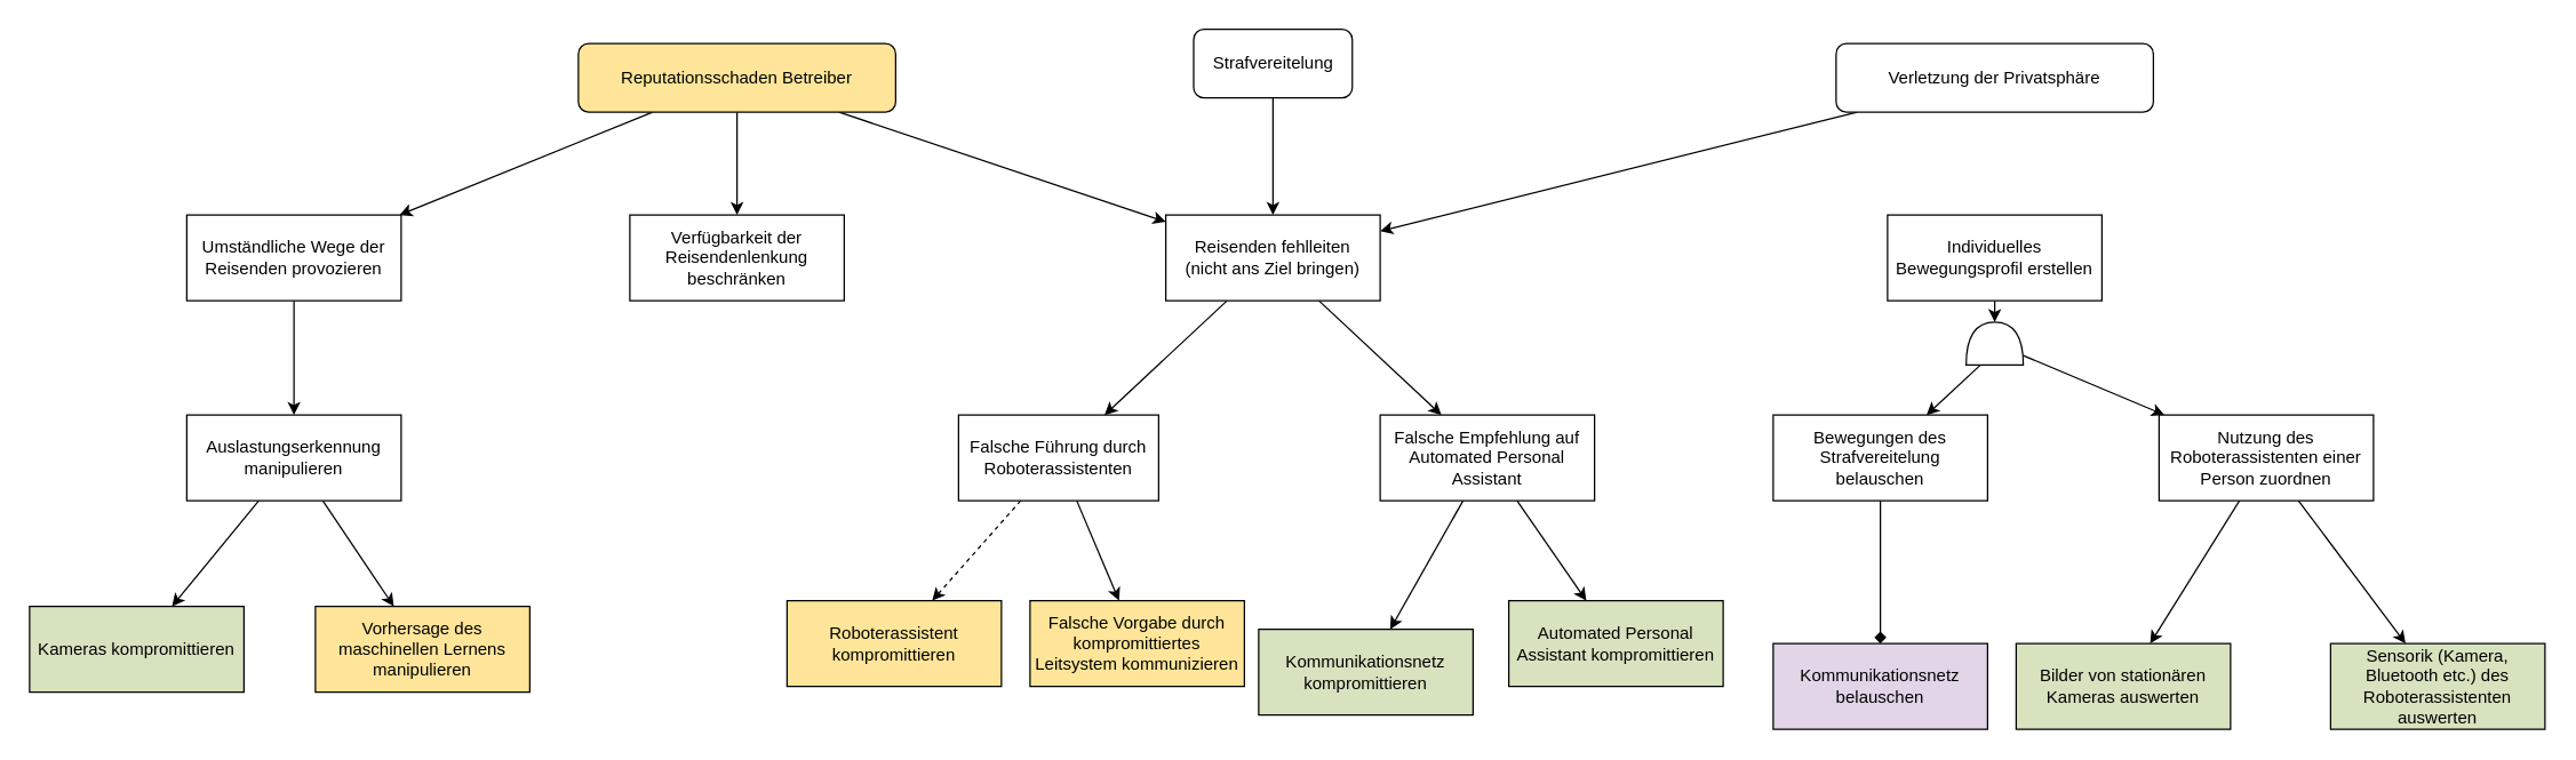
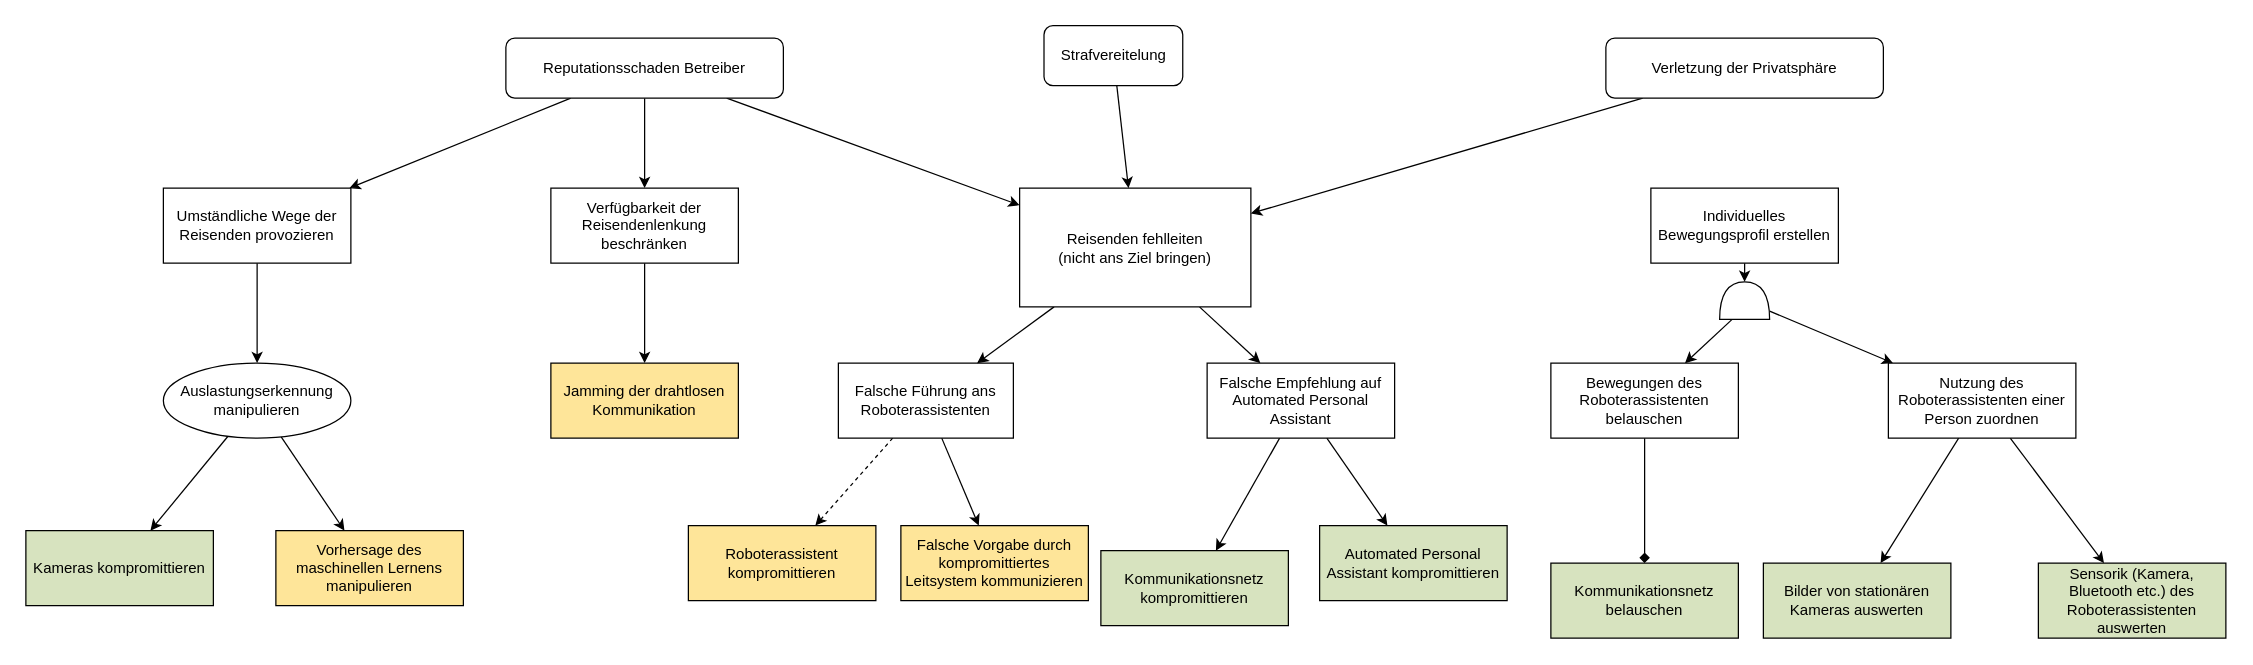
  <mxCell id="0" />
  <mxCell id="1" parent="0" />
  <mxCell id="2" style="edgeStyle=none;rounded=0;orthogonalLoop=1;jettySize=auto;dashed=1;" parent="1" source="4" target="32" edge="1"><mxGeometry relative="1" as="geometry" /></mxCell>
  <mxCell id="3" style="edgeStyle=none;rounded=0;orthogonalLoop=1;jettySize=auto;" parent="1" source="4" target="35" edge="1"><mxGeometry relative="1" as="geometry" /></mxCell>
- <mxCell id="4" value="Falsche Führung durch Roboterassistenten" style="whiteSpace=wrap;" parent="1" vertex="1"><mxGeometry x="670" y="290" width="140" height="60" as="geometry" /></mxCell>
+ <mxCell id="4" value="Falsche Führung ans Roboterassistenten" style="whiteSpace=wrap;" parent="1" vertex="1"><mxGeometry x="670" y="290" width="140" height="60" as="geometry" /></mxCell>
  <mxCell id="5" style="edgeStyle=none;rounded=0;orthogonalLoop=1;jettySize=auto;" parent="1" source="7" target="13" edge="1"><mxGeometry relative="1" as="geometry" /></mxCell>
  <mxCell id="6" style="edgeStyle=none;rounded=0;orthogonalLoop=1;jettySize=auto;" parent="1" source="7" target="12" edge="1"><mxGeometry relative="1" as="geometry" /></mxCell>
- <mxCell id="7" value="Auslastungserkennung manipulieren" style="whiteSpace=wrap;" parent="1" vertex="1"><mxGeometry x="130" y="290" width="150" height="60" as="geometry" /></mxCell>
+ <mxCell id="7" value="Auslastungserkennung manipulieren" style="ellipse;whiteSpace=wrap;" parent="1" vertex="1"><mxGeometry x="130" y="290" width="150" height="60" as="geometry" /></mxCell>
+ <mxCell id="8" value="Jamming der drahtlosen Kommunikation" style="fillColor=#fee599;whiteSpace=wrap;" parent="1" vertex="1"><mxGeometry x="440" y="290" width="150" height="60" as="geometry" /></mxCell>
  <mxCell id="9" style="edgeStyle=none;rounded=0;orthogonalLoop=1;jettySize=auto;exitX=0;exitY=0.25;exitDx=0;exitDy=0;exitPerimeter=0;" parent="1" source="23" target="21" edge="1"><mxGeometry relative="1" as="geometry" /></mxCell>
  <mxCell id="10" style="edgeStyle=none;rounded=0;orthogonalLoop=1;jettySize=auto;entryX=1;entryY=0.5;entryDx=0;entryDy=0;entryPerimeter=0;" parent="1" source="11" target="23" edge="1"><mxGeometry relative="1" as="geometry" /></mxCell>
  <mxCell id="11" value="Individuelles Bewegungsprofil erstellen" style="whiteSpace=wrap;" parent="1" vertex="1"><mxGeometry x="1320" y="150" width="150" height="60" as="geometry" /></mxCell>
  <mxCell id="12" value="Vorhersage des maschinellen Lernens manipulieren" style="fillColor=#fee599;whiteSpace=wrap;" parent="1" vertex="1"><mxGeometry x="220" y="424" width="150" height="60" as="geometry" /></mxCell>
  <mxCell id="13" value="Kameras kompromittieren" style="whiteSpace=wrap;fillColor=#d7e3bf;" parent="1" vertex="1"><mxGeometry x="20" y="424" width="150" height="60" as="geometry" /></mxCell>
  <mxCell id="14" style="rounded=0;orthogonalLoop=1;jettySize=auto;" parent="1" source="16" target="4" edge="1"><mxGeometry relative="1" as="geometry" /></mxCell>
  <mxCell id="15" value="" style="edgeStyle=none;rounded=0;orthogonalLoop=1;jettySize=auto;" parent="1" source="16" target="19" edge="1"><mxGeometry relative="1" as="geometry"><mxPoint x="1188.182" y="290" as="targetPoint" /></mxGeometry></mxCell>
- <mxCell id="16" value="Reisenden fehlleiten&#10;(nicht ans Ziel bringen)" style="whiteSpace=wrap;" parent="1" vertex="1"><mxGeometry x="815" y="150" width="150" height="60" as="geometry" /></mxCell>
+ <mxCell id="16" value="Reisenden fehlleiten&#10;(nicht ans Ziel bringen)" style="whiteSpace=wrap;" parent="1" vertex="1"><mxGeometry x="815" y="150" width="185" height="95" as="geometry" /></mxCell>
  <mxCell id="17" style="edgeStyle=none;rounded=0;orthogonalLoop=1;jettySize=auto;" parent="1" source="19" target="33" edge="1"><mxGeometry relative="1" as="geometry" /></mxCell>
  <mxCell id="18" style="edgeStyle=none;rounded=0;orthogonalLoop=1;jettySize=auto;" parent="1" source="19" target="34" edge="1"><mxGeometry relative="1" as="geometry" /></mxCell>
  <mxCell id="19" value="Falsche Empfehlung auf Automated Personal Assistant" style="whiteSpace=wrap;" parent="1" vertex="1"><mxGeometry x="965" y="290" width="150" height="60" as="geometry" /></mxCell>
  <mxCell id="20" style="edgeStyle=none;rounded=0;orthogonalLoop=1;jettySize=auto;endArrow=diamond;" parent="1" source="21" target="27" edge="1"><mxGeometry relative="1" as="geometry" /></mxCell>
- <mxCell id="21" value="Bewegungen des Strafvereitelung belauschen" style="whiteSpace=wrap;" parent="1" vertex="1"><mxGeometry x="1240" y="290" width="150" height="60" as="geometry" /></mxCell>
+ <mxCell id="21" value="Bewegungen des Roboterassistenten belauschen" style="whiteSpace=wrap;" parent="1" vertex="1"><mxGeometry x="1240" y="290" width="150" height="60" as="geometry" /></mxCell>
  <mxCell id="22" style="edgeStyle=none;rounded=0;orthogonalLoop=1;jettySize=auto;" parent="1" source="23" target="26" edge="1"><mxGeometry relative="1" as="geometry" /></mxCell>
  <mxCell id="23" value="" style="shape=or;whiteSpace=wrap;rotation=-90;" parent="1" vertex="1"><mxGeometry x="1380" y="220" width="30" height="40" as="geometry" /></mxCell>
  <mxCell id="24" style="edgeStyle=none;rounded=0;orthogonalLoop=1;jettySize=auto;" parent="1" source="26" target="28" edge="1"><mxGeometry relative="1" as="geometry" /></mxCell>
  <mxCell id="25" style="edgeStyle=none;rounded=0;orthogonalLoop=1;jettySize=auto;" parent="1" source="26" target="29" edge="1"><mxGeometry relative="1" as="geometry" /></mxCell>
  <mxCell id="26" value="Nutzung des Roboterassistenten einer Person zuordnen" style="whiteSpace=wrap;" parent="1" vertex="1"><mxGeometry x="1510" y="290" width="150" height="60" as="geometry" /></mxCell>
- <mxCell id="27" value="Kommunikationsnetz belauschen" style="whiteSpace=wrap;fillColor=#e1d5e7;" parent="1" vertex="1"><mxGeometry x="1240" y="450" width="150" height="60" as="geometry" /></mxCell>
+ <mxCell id="27" value="Kommunikationsnetz belauschen" style="whiteSpace=wrap;fillColor=#d7e3bf;" parent="1" vertex="1"><mxGeometry x="1240" y="450" width="150" height="60" as="geometry" /></mxCell>
  <mxCell id="28" value="Bilder von stationären Kameras auswerten" style="whiteSpace=wrap;fillColor=#d7e3bf;" parent="1" vertex="1"><mxGeometry x="1410" y="450" width="150" height="60" as="geometry" /></mxCell>
  <mxCell id="29" value="Sensorik (Kamera, Bluetooth etc.) des Roboterassistenten auswerten" style="whiteSpace=wrap;fillColor=#d7e3bf;" parent="1" vertex="1"><mxGeometry x="1630" y="450" width="150" height="60" as="geometry" /></mxCell>
+ <mxCell id="30" style="edgeStyle=none;rounded=0;orthogonalLoop=1;jettySize=auto;" parent="1" source="31" target="8" edge="1"><mxGeometry relative="1" as="geometry" /></mxCell>
  <mxCell id="31" value="Verfügbarkeit der Reisendenlenkung beschränken" style="whiteSpace=wrap;" parent="1" vertex="1"><mxGeometry x="440" y="150" width="150" height="60" as="geometry" /></mxCell>
  <mxCell id="32" value="Roboterassistent kompromittieren" style="whiteSpace=wrap;fillColor=#fee599;" parent="1" vertex="1"><mxGeometry x="550" y="420" width="150" height="60" as="geometry" /></mxCell>
  <mxCell id="33" value="Kommunikationsnetz kompromittieren" style="whiteSpace=wrap;fillColor=#d7e3bf;" parent="1" vertex="1"><mxGeometry x="880" y="440" width="150" height="60" as="geometry" /></mxCell>
  <mxCell id="34" value="Automated Personal Assistant kompromittieren" style="whiteSpace=wrap;fillColor=#d7e3bf;" parent="1" vertex="1"><mxGeometry x="1055" y="420" width="150" height="60" as="geometry" /></mxCell>
  <mxCell id="35" value="Falsche Vorgabe durch kompromittiertes Leitsystem kommunizieren" style="whiteSpace=wrap;fillColor=#fee599;" parent="1" vertex="1"><mxGeometry x="720" y="420" width="150" height="60" as="geometry" /></mxCell>
  <mxCell id="36" style="edgeStyle=none;rounded=0;orthogonalLoop=1;jettySize=auto;" parent="1" source="39" target="16" edge="1"><mxGeometry relative="1" as="geometry" /></mxCell>
  <mxCell id="37" style="edgeStyle=none;rounded=0;orthogonalLoop=1;jettySize=auto;" parent="1" source="39" target="31" edge="1"><mxGeometry relative="1" as="geometry" /></mxCell>
  <mxCell id="38" style="edgeStyle=none;rounded=0;orthogonalLoop=1;jettySize=auto;" parent="1" source="39" target="43" edge="1"><mxGeometry relative="1" as="geometry" /></mxCell>
- <mxCell id="39" value="Reputationsschaden Betreiber" style="rounded=1;whiteSpace=wrap;fillColor=#fee599;" parent="1" vertex="1"><mxGeometry x="404" y="30" width="222" height="48" as="geometry" /></mxCell>
+ <mxCell id="39" value="Reputationsschaden Betreiber" style="rounded=1;whiteSpace=wrap;" parent="1" vertex="1"><mxGeometry x="404" y="30" width="222" height="48" as="geometry" /></mxCell>
  <mxCell id="40" style="edgeStyle=none;rounded=0;orthogonalLoop=1;jettySize=auto;" parent="1" source="41" target="16" edge="1"><mxGeometry relative="1" as="geometry"><mxPoint x="1395" y="130" as="targetPoint" /></mxGeometry></mxCell>
  <mxCell id="41" value="Verletzung der Privatsphäre" style="rounded=1;whiteSpace=wrap;" parent="1" vertex="1"><mxGeometry x="1284" y="30" width="222" height="48" as="geometry" /></mxCell>
  <mxCell id="42" style="edgeStyle=none;rounded=0;orthogonalLoop=1;jettySize=auto;" parent="1" source="43" target="7" edge="1"><mxGeometry relative="1" as="geometry" /></mxCell>
  <mxCell id="43" value="Umständliche Wege der Reisenden provozieren" style="whiteSpace=wrap;" parent="1" vertex="1"><mxGeometry x="130" y="150" width="150" height="60" as="geometry" /></mxCell>
  <mxCell id="44" value="Strafvereitelung" style="verticalAlign=middle;align=center;fillColor=#FFFFFF;gradientColor=none;labelBackgroundColor=none;rounded=1;whiteSpace=wrap;" parent="1" vertex="1"><mxGeometry x="834.5" y="20" width="111" height="48" as="geometry" /></mxCell>
  <mxCell id="45" style="edgeStyle=none;rounded=0;orthogonalLoop=1;jettySize=auto;" parent="1" source="44" target="16" edge="1"><mxGeometry relative="1" as="geometry"><mxPoint x="596.429" y="88" as="sourcePoint" /><mxPoint x="825" y="164.8" as="targetPoint" /></mxGeometry></mxCell>
